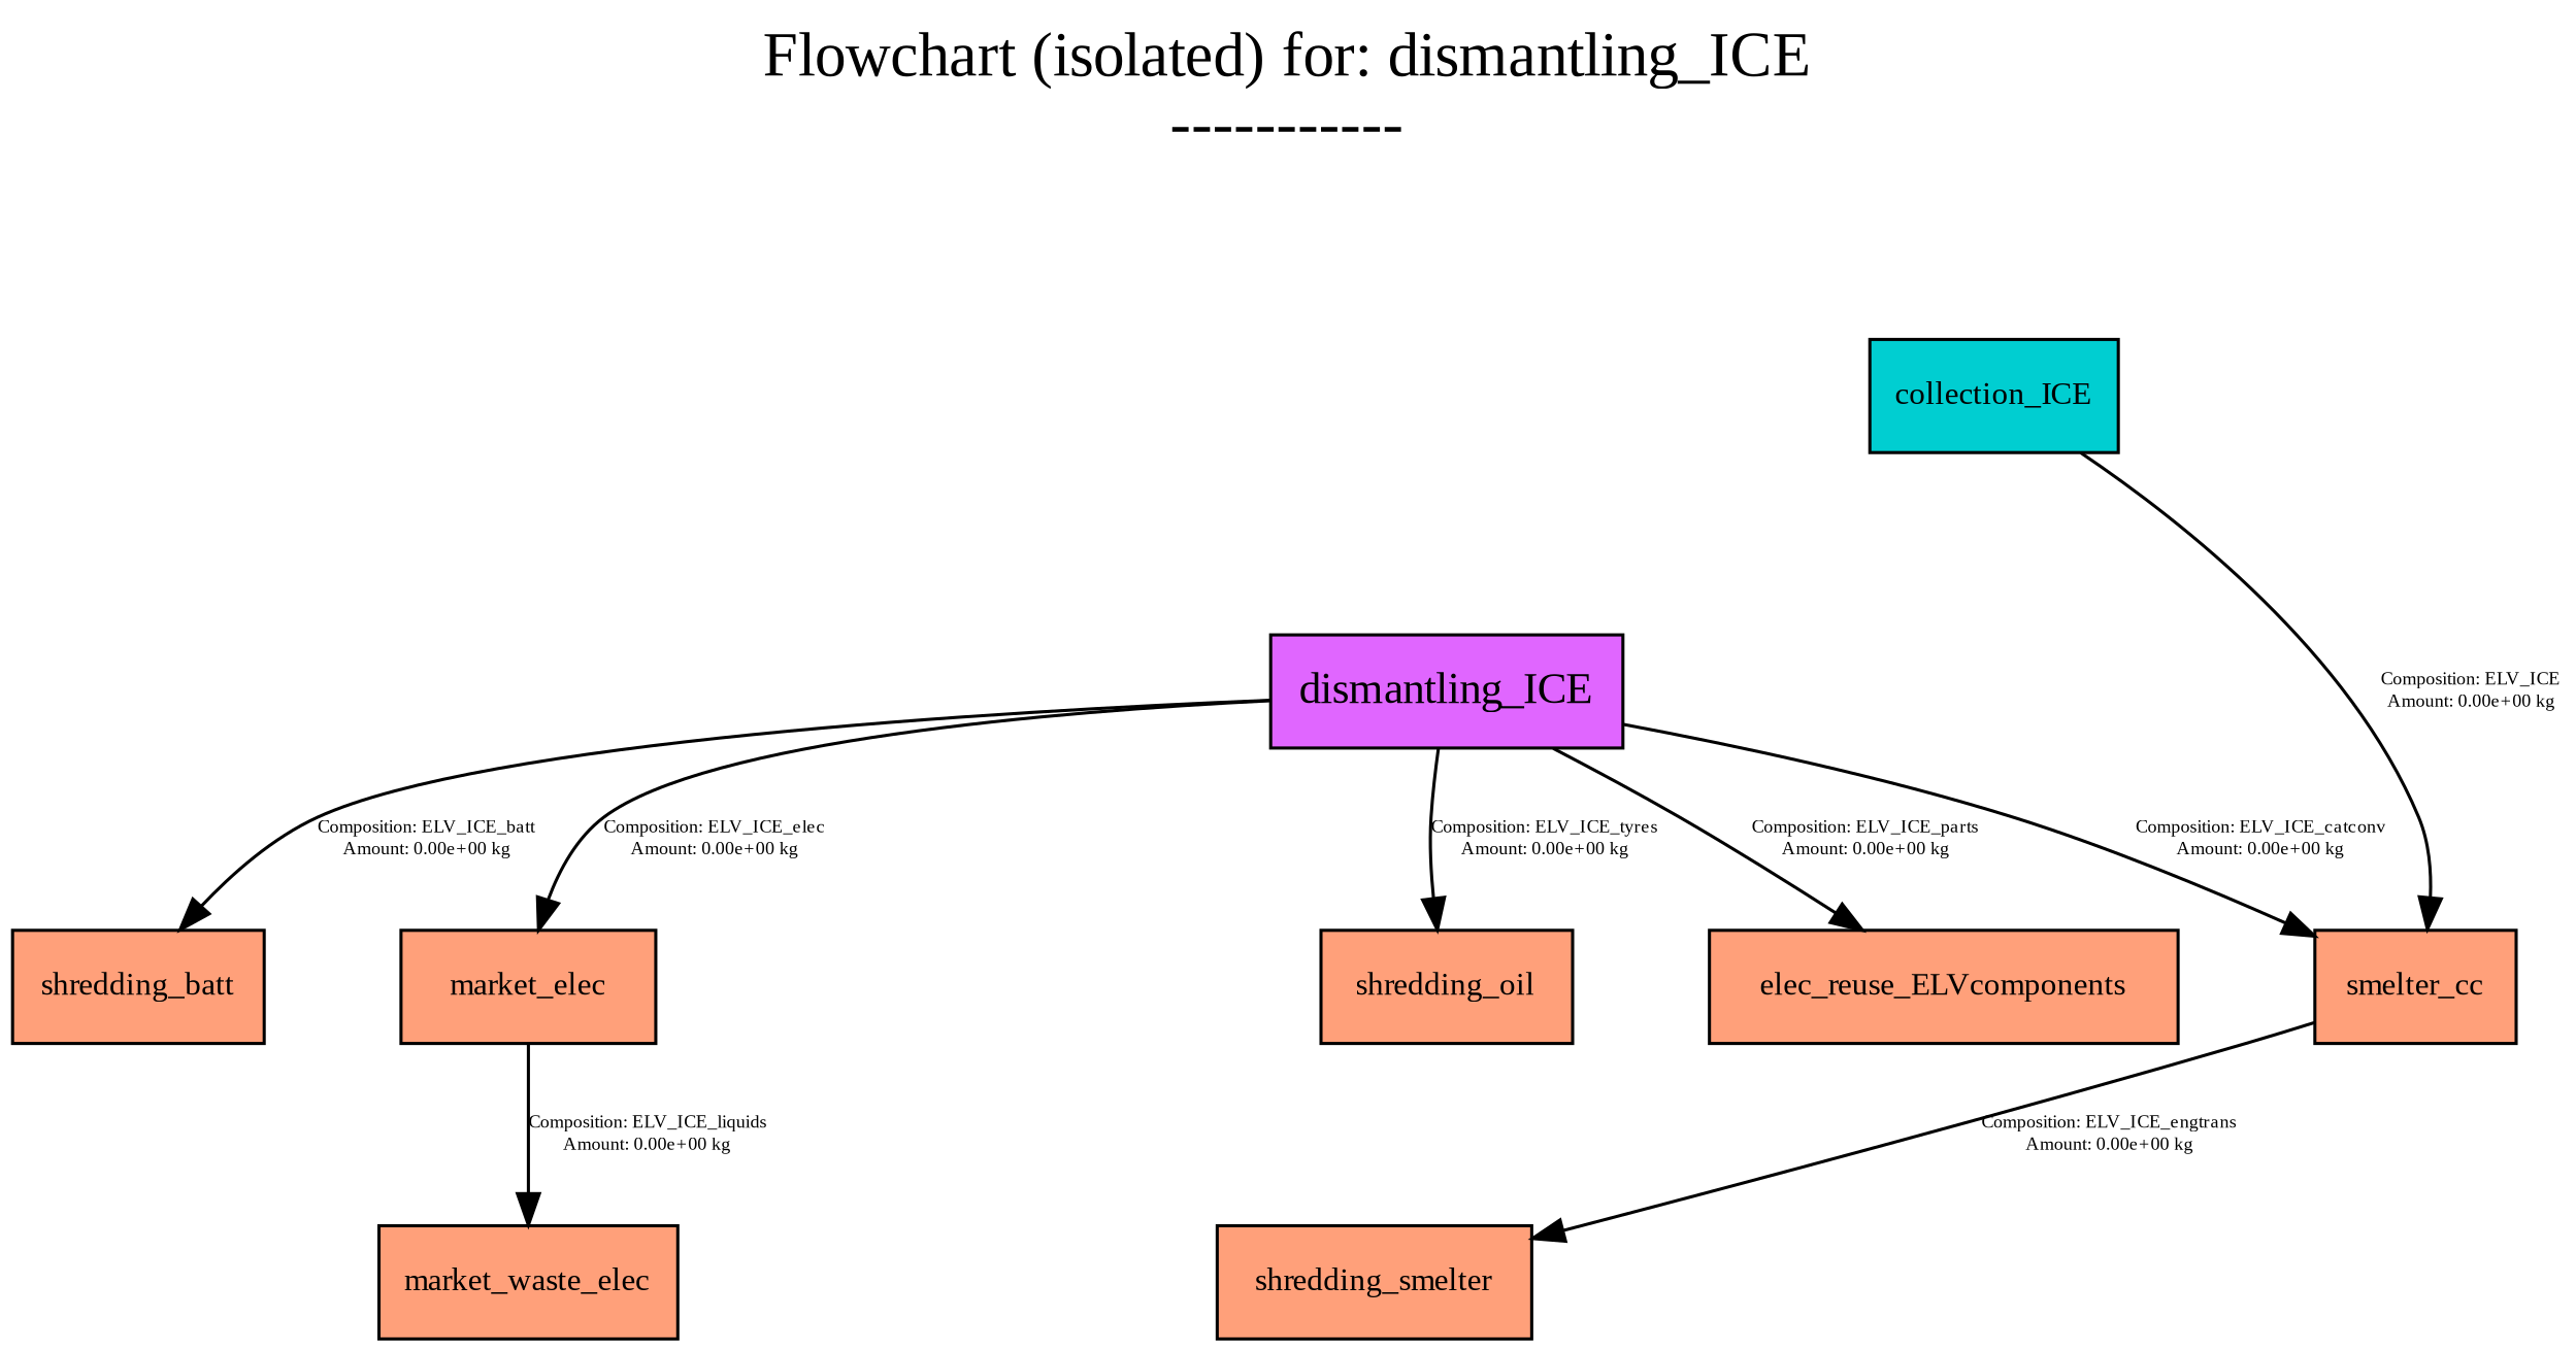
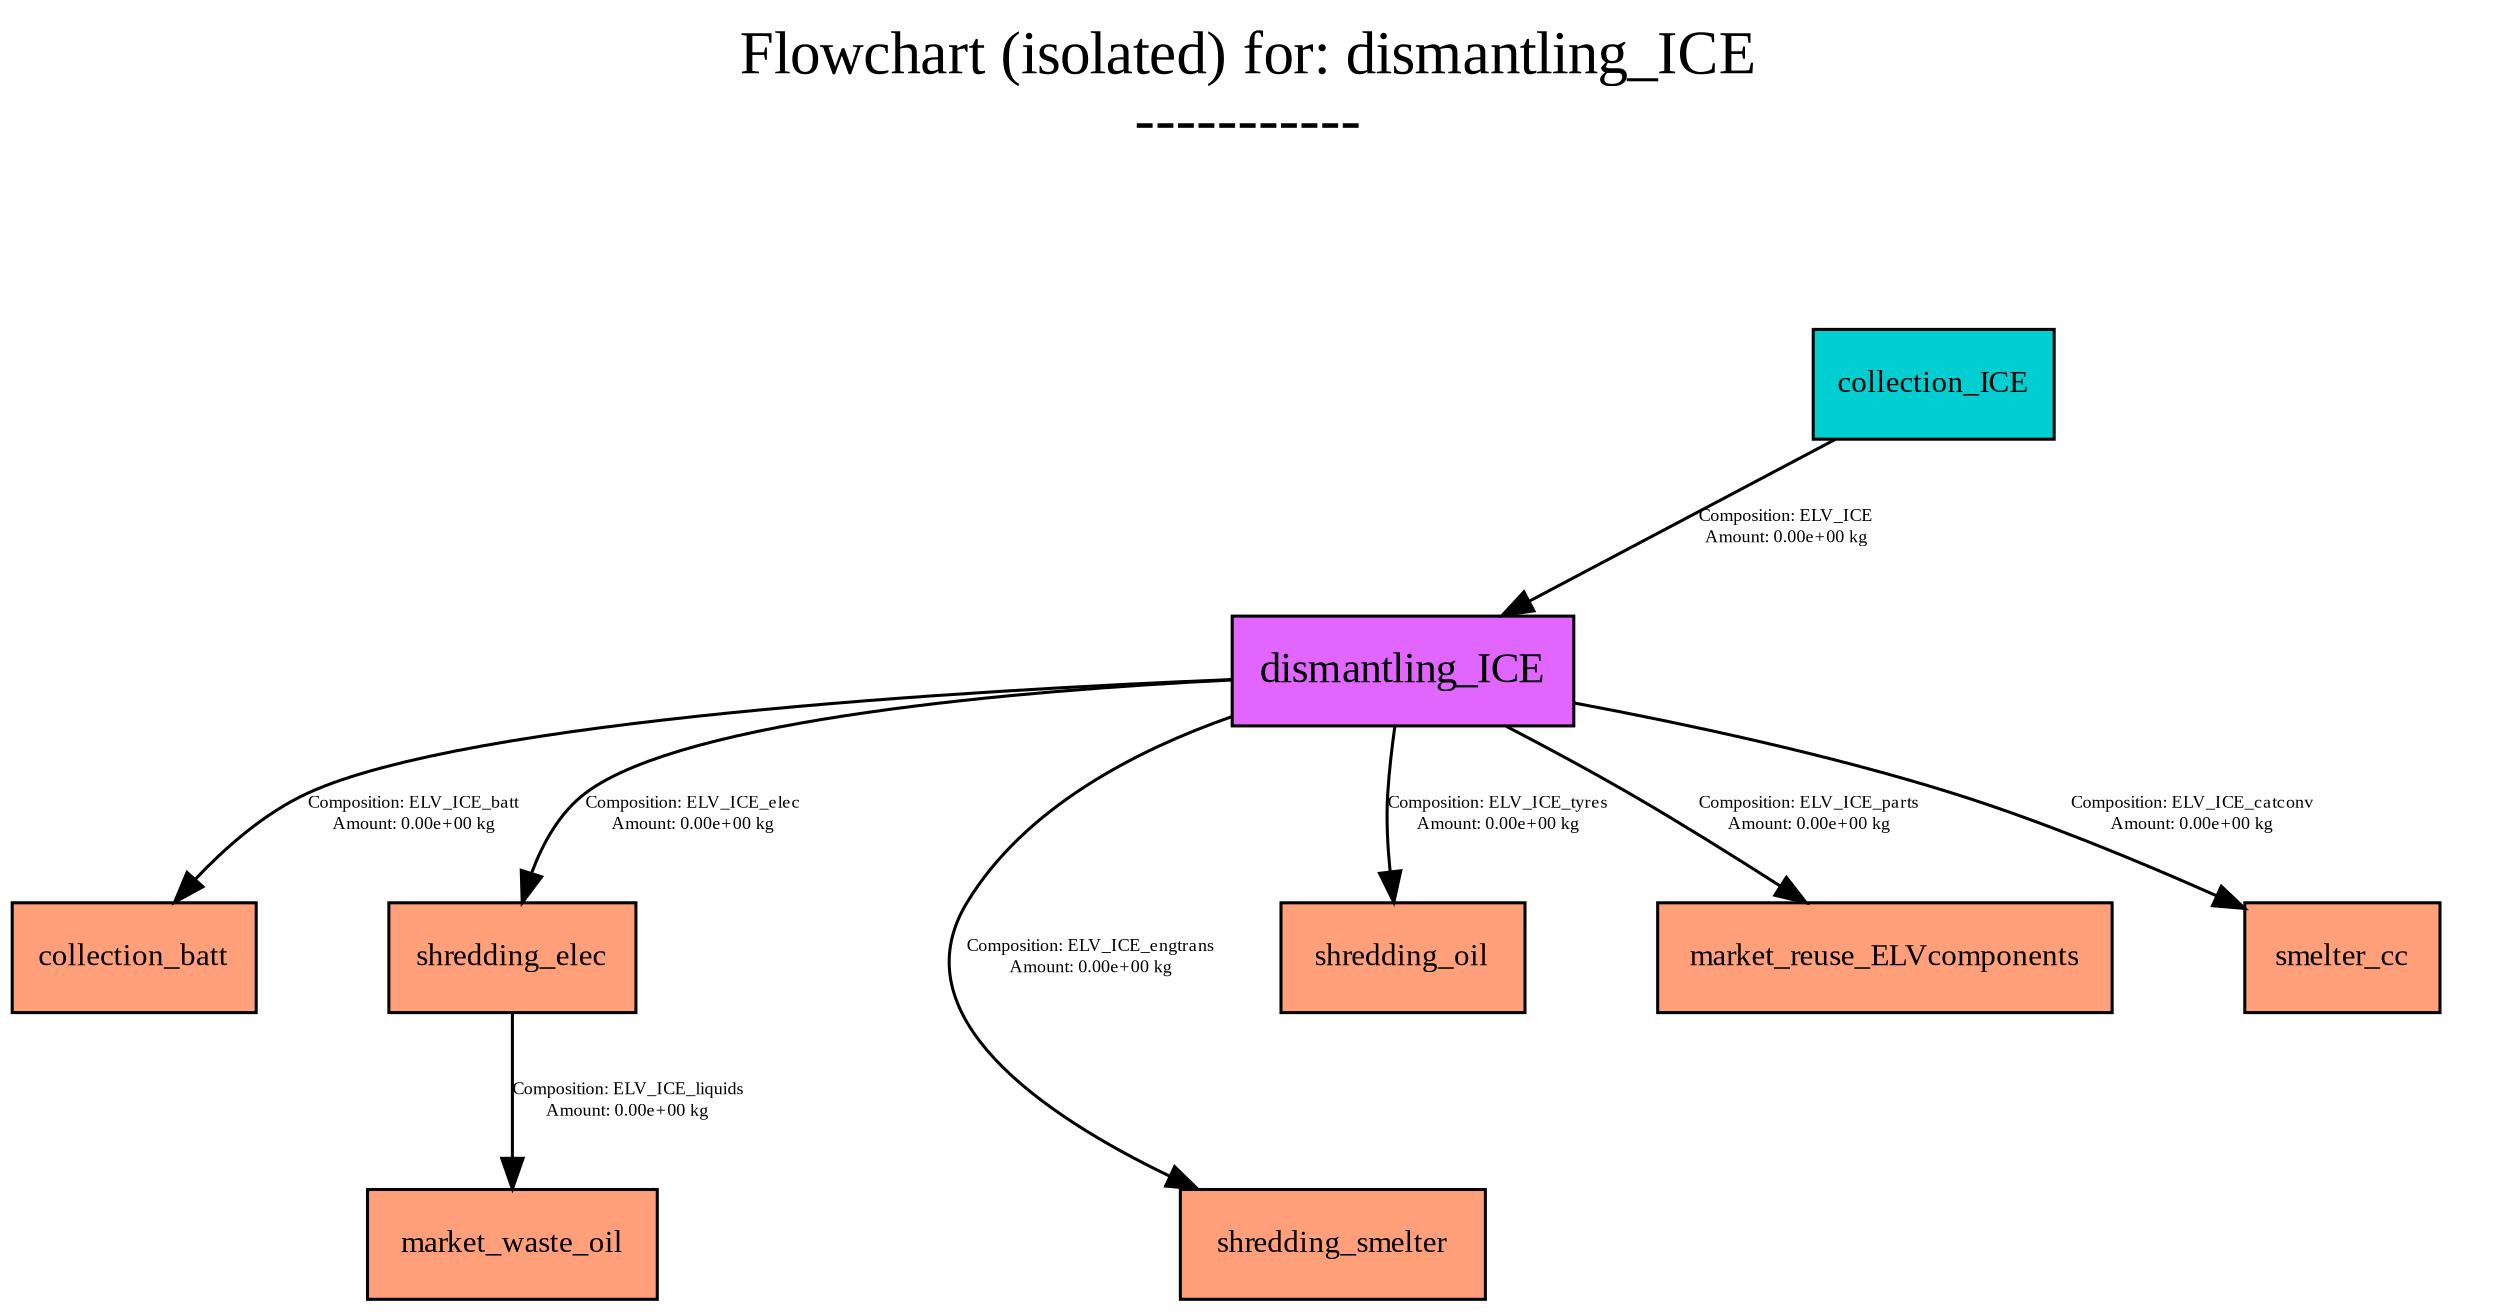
  digraph {
    font=Cabin
    fontname="Liberation Serif"
    fontsize=20
    label="Flowchart (isolated) for: dismantling_ICE\n-----------"
    labeljust=c
    labelloc=tc
    nodesep=0.6
    rankdir=TB
    ranksep=0.6
    node [fillcolor=lightsalmon1 fontname="Liberation Serif" fontsize=10 shape=box style=filled]
    edge [color=black fontname="Liberation Serif" fontsize=6]
    dismantling_ICE [fillcolor=mediumorchid1 fontsize=14 height=0.5 width=1.5556]
-   market_reuse_ELVcomponents [height=0.5 width=2.0694 label=elec_reuse_ELVcomponents]
-   shredding_batt [height=0.5 width=1.1111]
+   market_reuse_ELVcomponents [height=0.5 width=2.0694]
+   shredding_batt [height=0.5 width=1.1111 label=collection_batt]
    smelter_cc [height=0.5 width=0.88889]
-   shredding_elec [height=0.5 width=1.125 label=market_elec]
+   shredding_elec [height=0.5 width=1.125]
    n6 [height=0.5 label=shredding_smelter width=1.3889]
    n7 [height=0.5 label=shredding_oil width=1.1111]
-   market_waste_oil [height=0.5 width=1.2778 label=market_waste_elec]
+   market_waste_oil [height=0.5 width=1.2778]
    collection_ICE [fillcolor=darkturquoise height=0.5 width=1.0556]
    dismantling_ICE -> market_reuse_ELVcomponents [label="Composition: ELV_ICE_parts\nAmount: 0.00e+00 kg"]
    dismantling_ICE -> shredding_batt [label="Composition: ELV_ICE_batt\nAmount: 0.00e+00 kg"]
    dismantling_ICE -> smelter_cc [label="Composition: ELV_ICE_catconv\nAmount: 0.00e+00 kg"]
    dismantling_ICE -> shredding_elec [label="Composition: ELV_ICE_elec\nAmount: 0.00e+00 kg"]
-   smelter_cc -> n6 [label="Composition: ELV_ICE_engtrans\nAmount: 0.00e+00 kg"]
+   dismantling_ICE -> n6 [label="Composition: ELV_ICE_engtrans\nAmount: 0.00e+00 kg"]
    dismantling_ICE -> n7 [label="Composition: ELV_ICE_tyres\nAmount: 0.00e+00 kg"]
    shredding_elec -> market_waste_oil [label="Composition: ELV_ICE_liquids\nAmount: 0.00e+00 kg"]
-   collection_ICE -> smelter_cc [label="Composition: ELV_ICE\nAmount: 0.00e+00 kg"]
+   collection_ICE -> dismantling_ICE [label="Composition: ELV_ICE\nAmount: 0.00e+00 kg"]
  }
